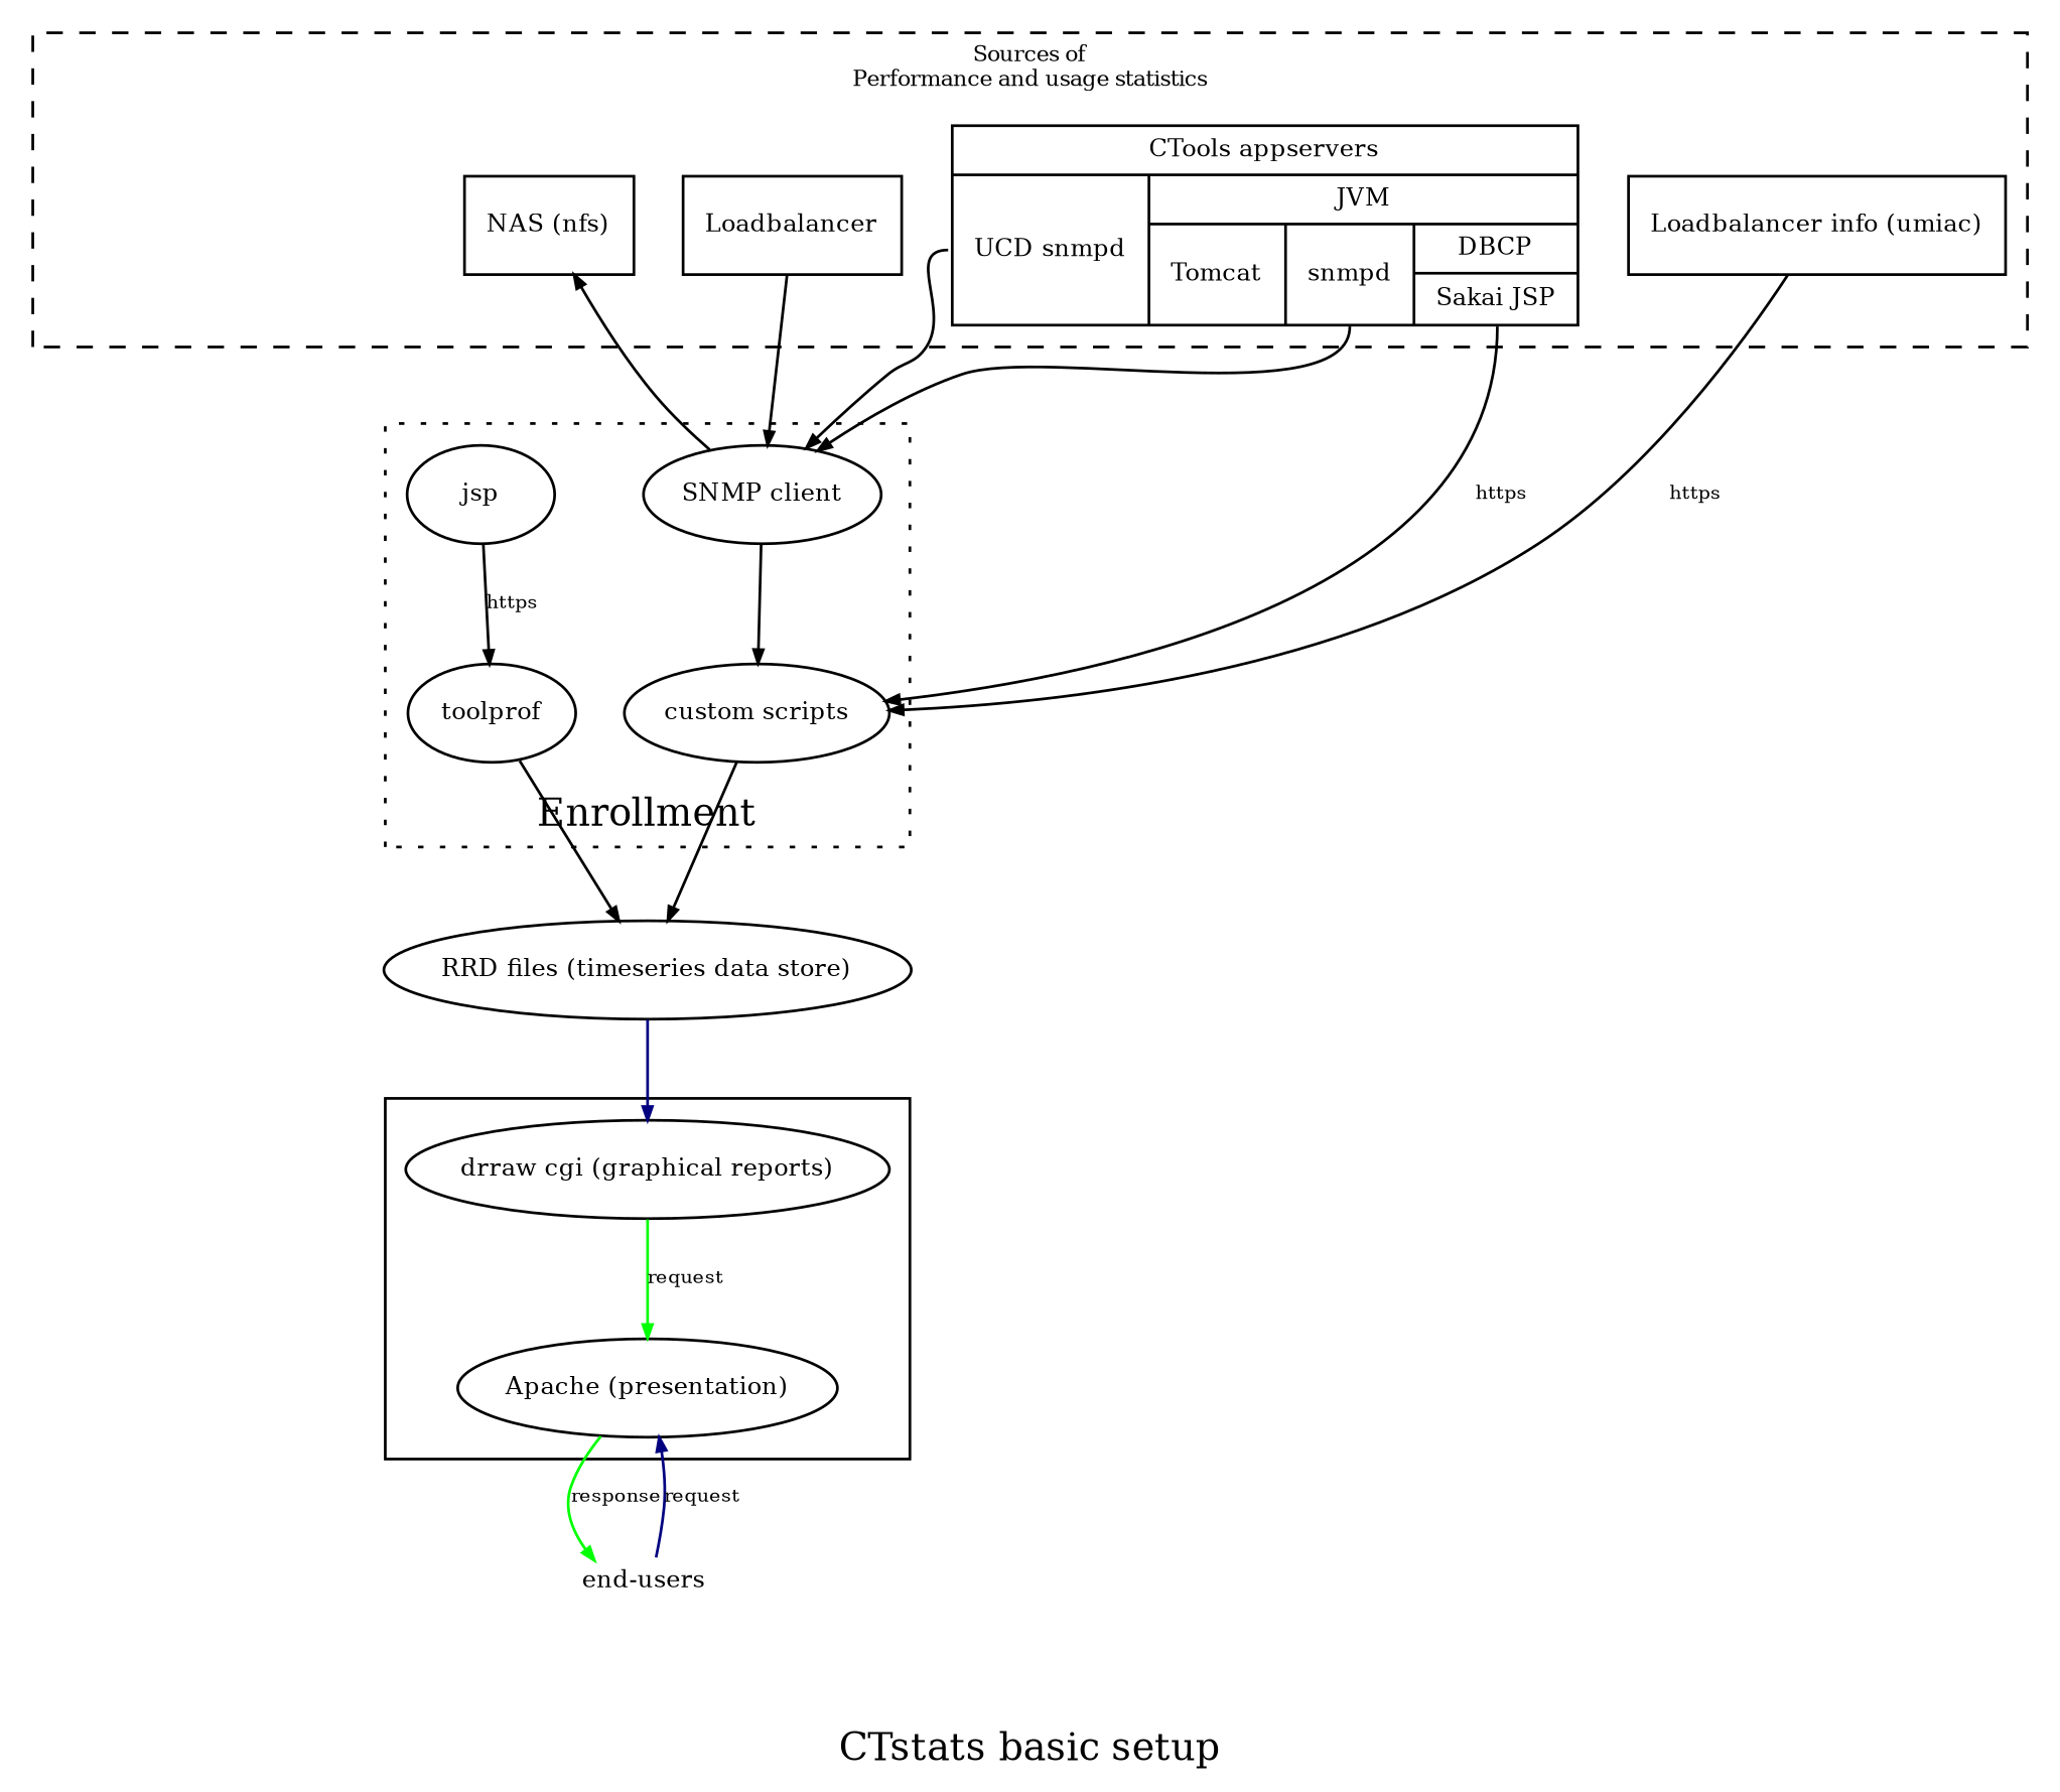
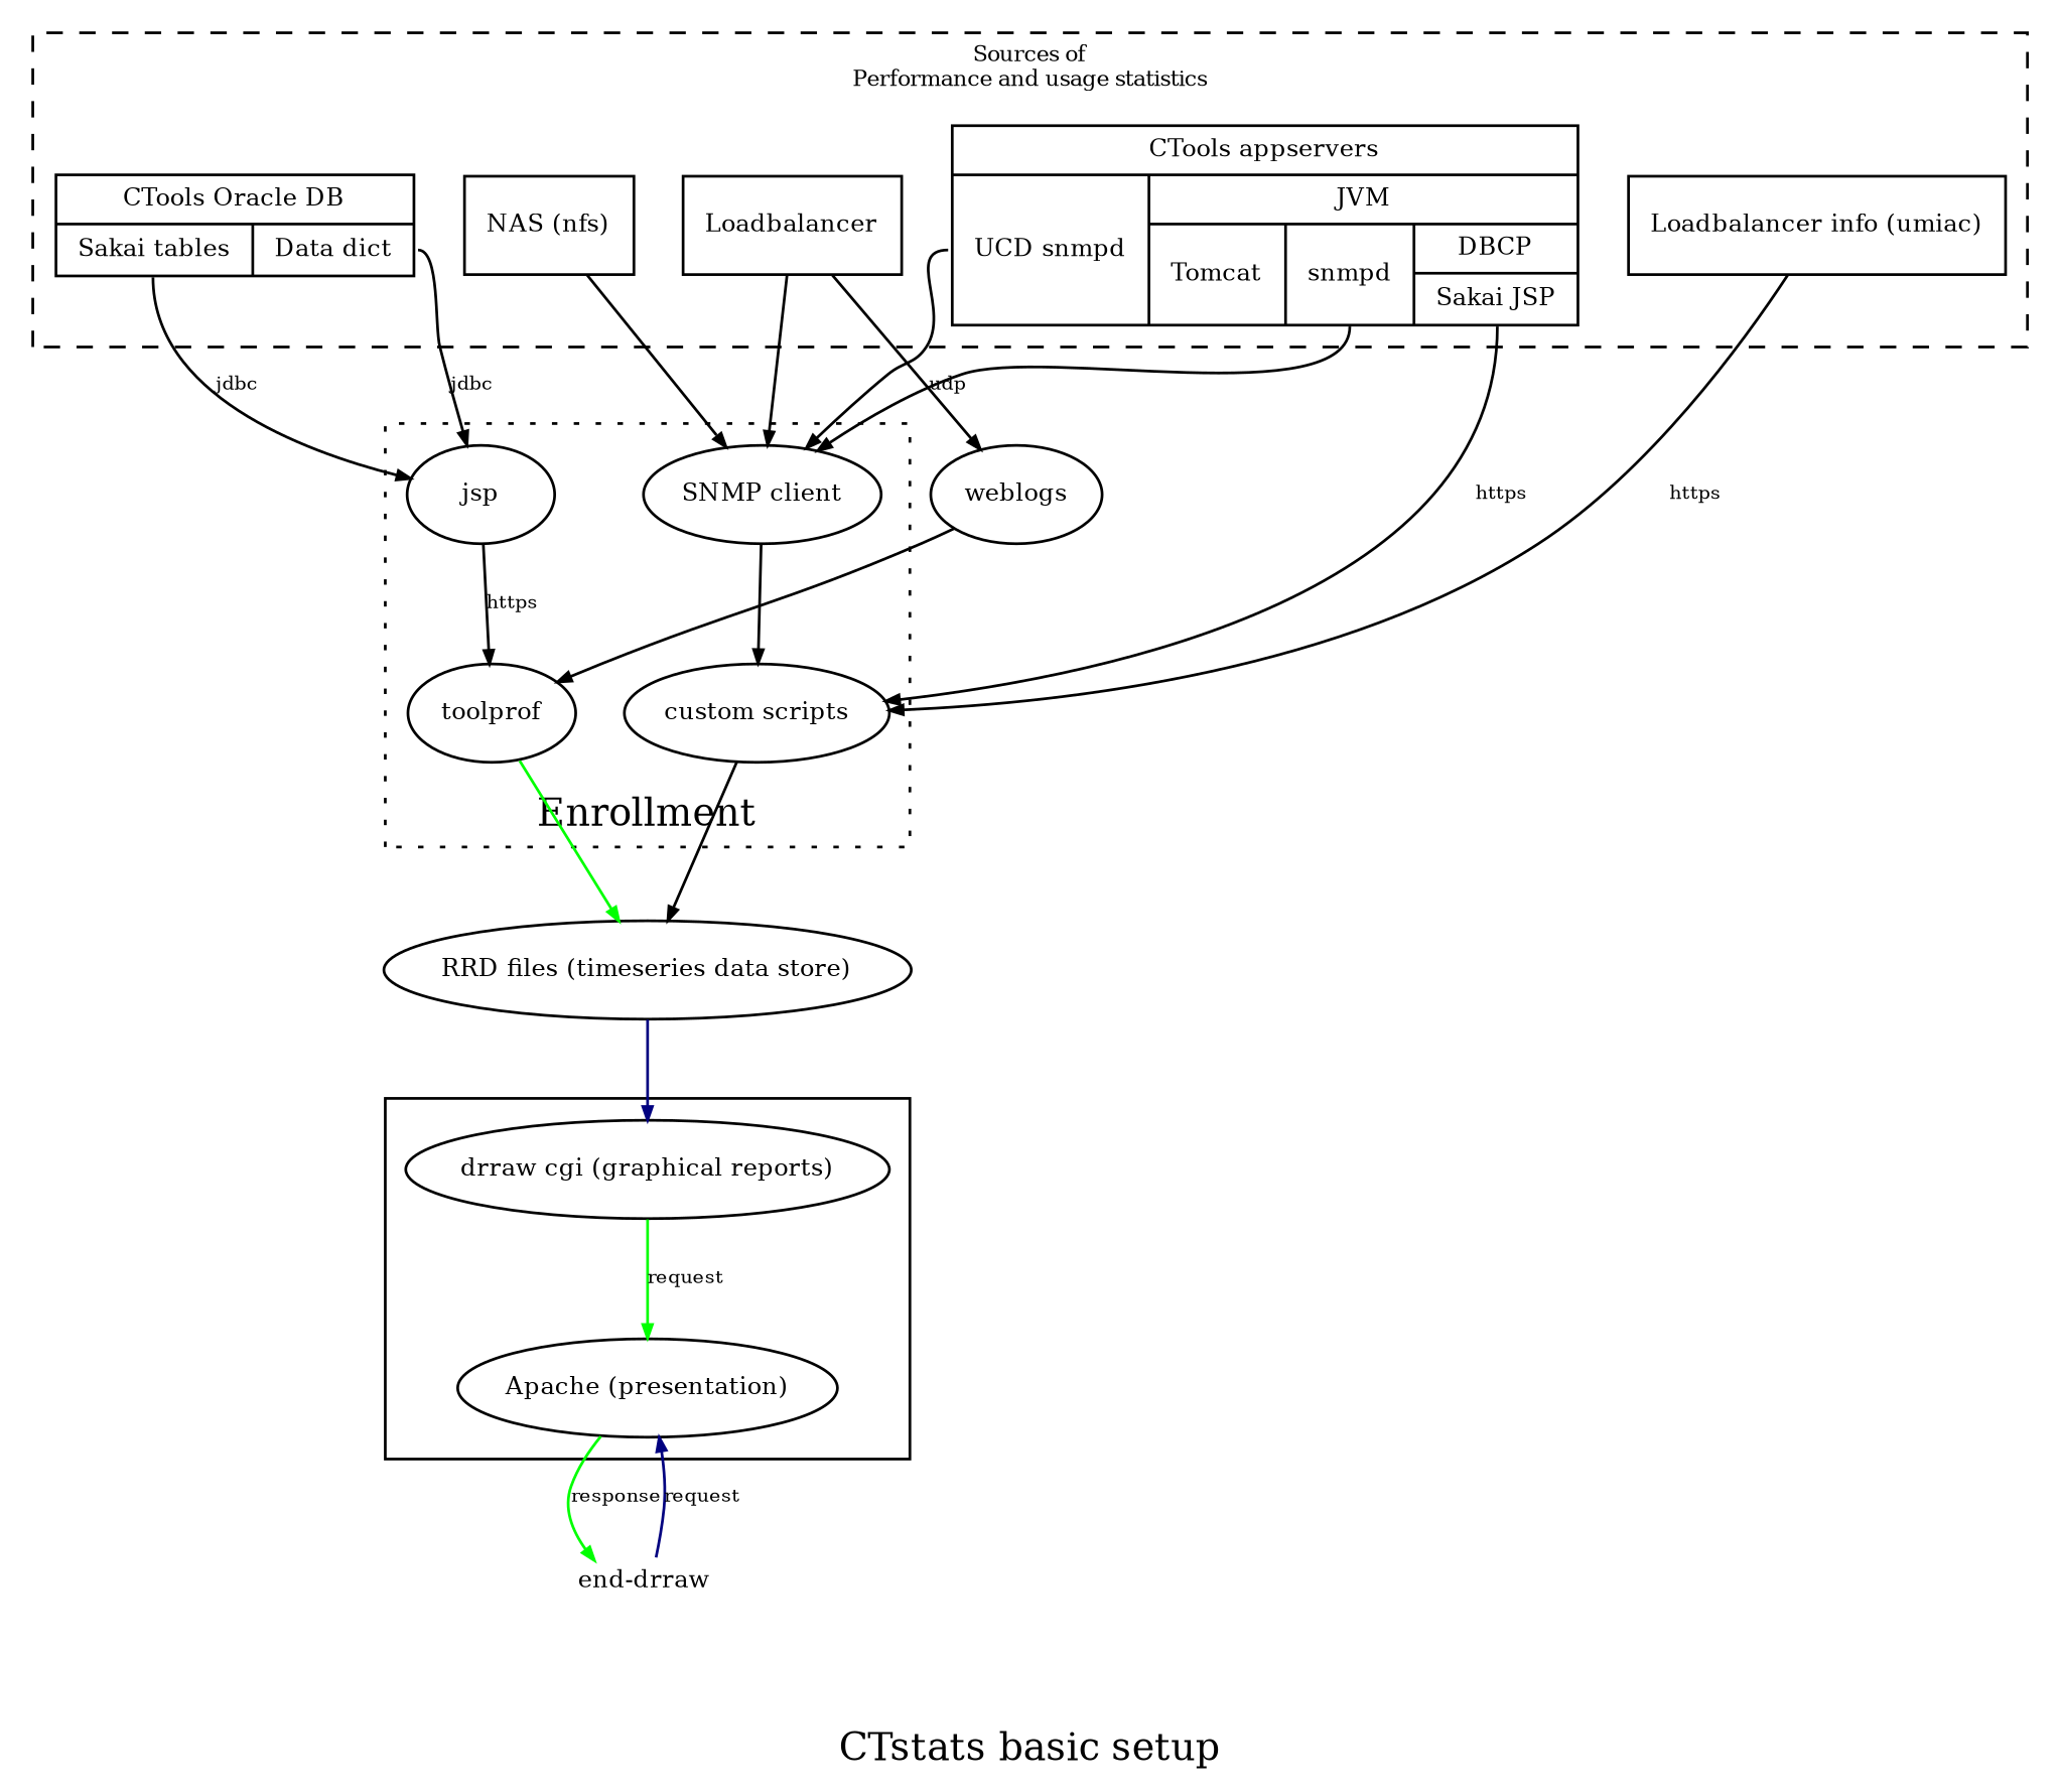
  digraph {
    compound=true
    label="CTstats basic setup"
    ranksep=0.5
    node [fontsize=9 labelloc=c shape=oval]
    edge [arrowsize=0.5 color=black fontsize=7]
    n1 [label="Apache (presentation)"]
    n2 [label="drraw cgi (graphical reports)"]
    n3 [label="RRD files (timeseries data store)"]
    n4 [label="{CTools appservers|{<snmpd> UCD snmpd|{JVM|{<tomcat> Tomcat|<jvmsnmpd> snmpd | {<dbcp> DBCP|<jsp> Sakai JSP}}}}}" shape=record]
    n5 [label=Loadbalancer shape=box]
    n6 [label="NAS (nfs)" shape=box]
+   n7 [label="{CTools Oracle DB|{<sakai> Sakai tables|<dbmon> Data dict}}" shape=record]
    n8 [label="Loadbalancer info (umiac)" shape=box]
    n9 [label="SNMP client"]
    n10 [label="custom scripts"]
    jsp
    toolprof
-   "end-users" [labelloc=t penwidth=0]
+   "end-users" [labelloc=t penwidth=0 label="end-drraw"]
+   weblogs
    subgraph cluster_1 {
      label=""
      n1
      n2
    }
    subgraph sub_2 {
      n3
    }
    subgraph cluster_3 {
      fontsize=8
      label="Sources of\nPerformance and usage statistics"
      rank=same
      style=dashed
      n4
      n5
      n6
+     n7
      n8
    }
    subgraph cluster_4 {
      label=Enrollment
      labelloc=b
      rank=same
      style=dotted
      n9
      n10
      jsp
      toolprof
    }
    n1 -> "end-users" [color=lime label=response]
    n2 -> n1 [color=lime label=request]
    n3 -> n2 [color=navy]
    n4 -> n9 [tailport=snmpd]
    n4 -> n9 [tailport=jvmsnmpd]
    n4 -> n10 [label=https tailport=jsp]
    n5 -> n9
-   n9 -> n6
+   n5 -> weblogs [label=udp]
+   n6 -> n9
+   n7 -> jsp [label=jdbc tailport=sakai]
+   n7 -> jsp [label=jdbc tailport=dbmon]
    n8 -> n10 [label=https]
    n9 -> n10
    n10 -> n3
    jsp -> toolprof [label=https]
-   toolprof -> n3
+   toolprof -> n3 [color=lime]
    "end-users" -> n1 [color=navy label=request]
+   weblogs -> toolprof
  }
